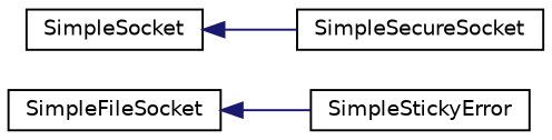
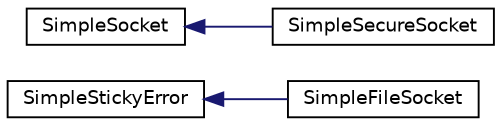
  digraph {
    rankdir=LR
    node [color=black fillcolor=white fontname=Helvetica fontsize=10 shape=record style=filled]
    edge [color=midnightblue dir=back fontname=Helvetica fontsize=10 labelfontname=Helvetica labelfontsize=10 style=solid]
    n1 [height=0.2 label=SimpleStickyError width=0.4]
    n2 [height=0.2 label=SimpleFileSocket width=0.4]
    n3 [height=0.2 label=SimpleSocket width=0.4]
    n4 [height=0.2 label=SimpleSecureSocket width=0.4]
-   n2 -> n1
+   n1 -> n2
    n3 -> n4
  }
